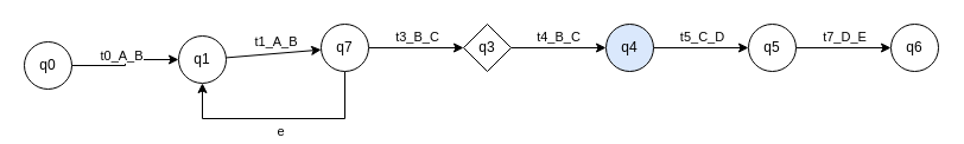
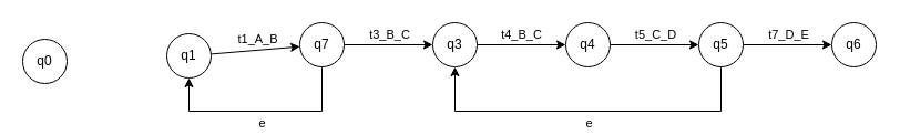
  <mxCell id="0" />
  <mxCell id="1" parent="0" />
  <mxCell id="2" style="rounded=0;orthogonalLoop=1;jettySize=auto;html=1;" parent="1" source="4" target="9" edge="1"><mxGeometry relative="1" as="geometry"><Array as="points" /></mxGeometry></mxCell>
  <mxCell id="3" value="t1_A_B" style="edgeLabel;html=1;align=center;verticalAlign=middle;resizable=0;points=[];" parent="2" vertex="1" connectable="0"><mxGeometry x="0.05" y="-2" relative="1" as="geometry"><mxPoint y="-12" as="offset" /></mxGeometry></mxCell>
  <mxCell id="4" value="q1" style="ellipse;whiteSpace=wrap;html=1;aspect=fixed;" parent="1" vertex="1"><mxGeometry x="150" y="30" width="40" height="40" as="geometry" /></mxCell>
  <mxCell id="5" style="rounded=0;orthogonalLoop=1;jettySize=auto;html=1;" parent="1" source="9" target="12" edge="1"><mxGeometry relative="1" as="geometry"><Array as="points" /></mxGeometry></mxCell>
  <mxCell id="6" value="t3_B_C" style="edgeLabel;html=1;align=center;verticalAlign=middle;resizable=0;points=[];" parent="5" vertex="1" connectable="0"><mxGeometry x="0.05" y="-2" relative="1" as="geometry"><mxPoint x="-2" y="-12" as="offset" /></mxGeometry></mxCell>
  <mxCell id="7" style="edgeStyle=orthogonalEdgeStyle;rounded=0;orthogonalLoop=1;jettySize=auto;html=1;" parent="1" source="9" target="4" edge="1"><mxGeometry relative="1" as="geometry"><Array as="points"><mxPoint x="290" y="100" /><mxPoint x="170" y="100" /></Array></mxGeometry></mxCell>
  <mxCell id="8" value="e" style="edgeLabel;html=1;align=center;verticalAlign=middle;resizable=0;points=[];" parent="7" vertex="1" connectable="0"><mxGeometry x="0.08" y="-3" relative="1" as="geometry"><mxPoint x="8" y="13" as="offset" /></mxGeometry></mxCell>
  <mxCell id="9" value="q7" style="ellipse;whiteSpace=wrap;html=1;aspect=fixed;" parent="1" vertex="1"><mxGeometry x="270" y="20" width="40" height="40" as="geometry" /></mxCell>
  <mxCell id="10" style="edgeStyle=orthogonalEdgeStyle;rounded=0;orthogonalLoop=1;jettySize=auto;html=1;" parent="1" source="12" target="18" edge="1"><mxGeometry relative="1" as="geometry" /></mxCell>
  <mxCell id="11" value="t4_B_C" style="edgeLabel;html=1;align=center;verticalAlign=middle;resizable=0;points=[];" parent="10" vertex="1" connectable="0"><mxGeometry x="-0.025" y="-2" relative="1" as="geometry"><mxPoint y="-12" as="offset" /></mxGeometry></mxCell>
- <mxCell id="12" value="q3" style="rhombus;whiteSpace=wrap;html=1;aspect=fixed;" parent="1" vertex="1"><mxGeometry x="390" y="20" width="40" height="40" as="geometry" /></mxCell>
- <mxCell id="13" style="edgeStyle=orthogonalEdgeStyle;rounded=0;orthogonalLoop=1;jettySize=auto;html=1;" parent="1" source="15" target="4" edge="1"><mxGeometry relative="1" as="geometry" /></mxCell>
- <mxCell id="14" value="t0_A_B" style="edgeLabel;html=1;align=center;verticalAlign=middle;resizable=0;points=[];" parent="13" vertex="1" connectable="0"><mxGeometry y="4" relative="1" as="geometry"><mxPoint y="-6" as="offset" /></mxGeometry></mxCell>
+ <mxCell id="12" value="q3" style="ellipse;whiteSpace=wrap;html=1;aspect=fixed;" parent="1" vertex="1"><mxGeometry x="390" y="20" width="40" height="40" as="geometry" /></mxCell>
  <mxCell id="15" value="q0" style="ellipse;whiteSpace=wrap;html=1;aspect=fixed;" parent="1" vertex="1"><mxGeometry x="20" y="35" width="40" height="40" as="geometry" /></mxCell>
  <mxCell id="16" style="edgeStyle=orthogonalEdgeStyle;rounded=0;orthogonalLoop=1;jettySize=auto;html=1;" parent="1" source="18" target="23" edge="1"><mxGeometry relative="1" as="geometry" /></mxCell>
  <mxCell id="17" value="t5_C_D" style="edgeLabel;html=1;align=center;verticalAlign=middle;resizable=0;points=[];" parent="16" vertex="1" connectable="0"><mxGeometry x="0.1" y="-1" relative="1" as="geometry"><mxPoint x="-4" y="-11" as="offset" /></mxGeometry></mxCell>
- <mxCell id="18" value="q4" style="ellipse;whiteSpace=wrap;html=1;aspect=fixed;fillColor=#dae8fc;" parent="1" vertex="1"><mxGeometry x="510" y="20" width="40" height="40" as="geometry" /></mxCell>
+ <mxCell id="18" value="q4" style="ellipse;whiteSpace=wrap;html=1;aspect=fixed;" parent="1" vertex="1"><mxGeometry x="510" y="20" width="40" height="40" as="geometry" /></mxCell>
  <mxCell id="19" style="edgeStyle=orthogonalEdgeStyle;rounded=0;orthogonalLoop=1;jettySize=auto;html=1;" parent="1" source="23" target="24" edge="1"><mxGeometry relative="1" as="geometry" /></mxCell>
  <mxCell id="20" value="t7_D_E" style="edgeLabel;html=1;align=center;verticalAlign=middle;resizable=0;points=[];" parent="19" vertex="1" connectable="0"><mxGeometry x="0.2" y="2" relative="1" as="geometry"><mxPoint x="-8" y="-8" as="offset" /></mxGeometry></mxCell>
+ <mxCell id="21" style="edgeStyle=orthogonalEdgeStyle;rounded=0;orthogonalLoop=1;jettySize=auto;html=1;" parent="1" source="23" target="12" edge="1"><mxGeometry relative="1" as="geometry"><Array as="points"><mxPoint x="650" y="100" /><mxPoint x="410" y="100" /></Array></mxGeometry></mxCell>
+ <mxCell id="22" value="e" style="edgeLabel;html=1;align=center;verticalAlign=middle;resizable=0;points=[];" parent="21" vertex="1" connectable="0"><mxGeometry x="0.031" y="1" relative="1" as="geometry"><mxPoint x="5" y="9" as="offset" /></mxGeometry></mxCell>
  <mxCell id="23" value="q5" style="ellipse;whiteSpace=wrap;html=1;aspect=fixed;" parent="1" vertex="1"><mxGeometry x="630" y="20" width="40" height="40" as="geometry" /></mxCell>
  <mxCell id="24" value="q6" style="ellipse;whiteSpace=wrap;html=1;aspect=fixed;" parent="1" vertex="1"><mxGeometry x="750" y="20" width="40" height="40" as="geometry" /></mxCell>
